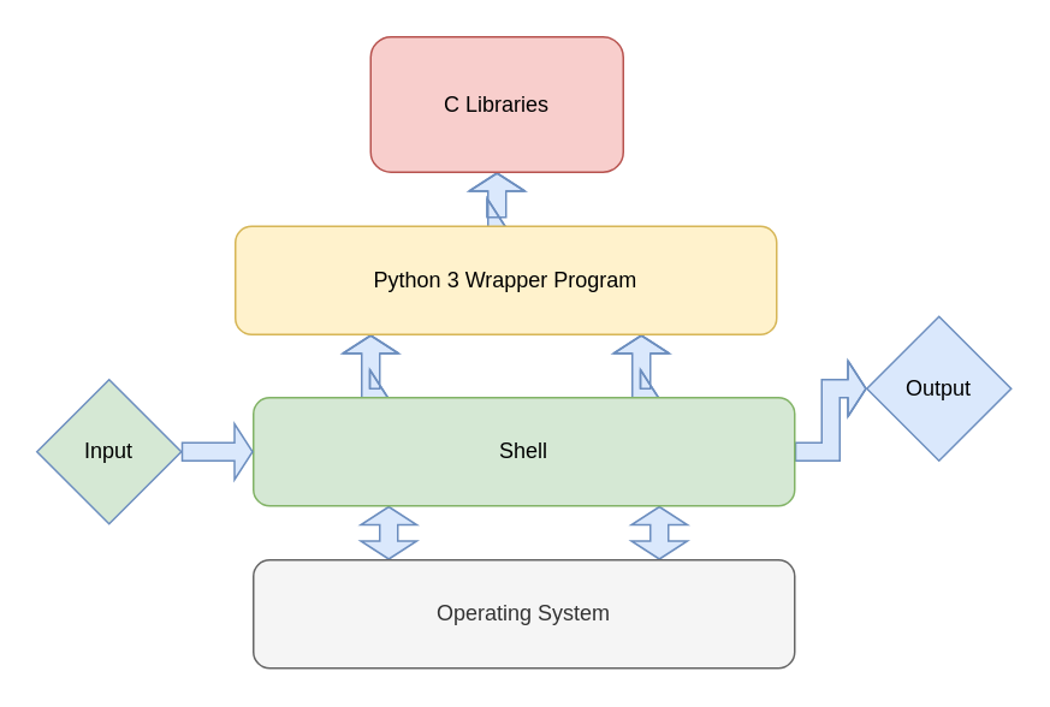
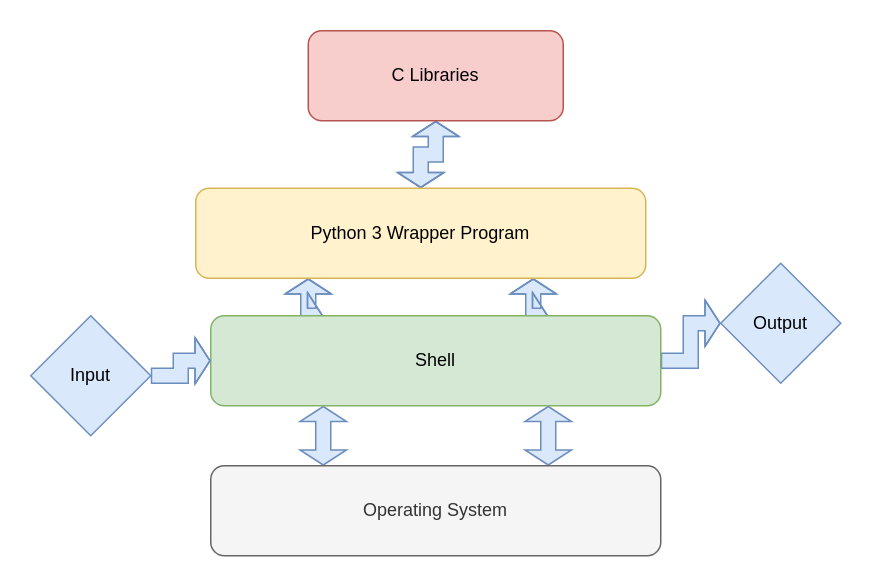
  <mxCell id="0" />
  <mxCell id="1" parent="0" />
  <mxCell id="2" style="edgeStyle=orthogonalEdgeStyle;rounded=0;orthogonalLoop=1;jettySize=auto;html=1;exitX=0.25;exitY=0;exitDx=0;exitDy=0;entryX=0.25;entryY=1;entryDx=0;entryDy=0;shape=flexArrow;startArrow=block;startSize=3;endSize=3;fillColor=#dae8fc;strokeColor=#6c8ebf;" parent="1" source="4" target="8" edge="1"><mxGeometry relative="1" as="geometry" /></mxCell>
  <mxCell id="3" style="edgeStyle=orthogonalEdgeStyle;shape=flexArrow;rounded=0;orthogonalLoop=1;jettySize=auto;html=1;exitX=0.75;exitY=0;exitDx=0;exitDy=0;entryX=0.75;entryY=1;entryDx=0;entryDy=0;startArrow=block;startSize=3;endSize=3;fillColor=#dae8fc;strokeColor=#6c8ebf;" parent="1" source="4" target="8" edge="1"><mxGeometry relative="1" as="geometry" /></mxCell>
  <mxCell id="4" value="Operating System" style="rounded=1;whiteSpace=wrap;html=1;fillColor=#f5f5f5;strokeColor=#666666;fontColor=#333333;" parent="1" vertex="1"><mxGeometry x="140" y="310" width="300" height="60" as="geometry" /></mxCell>
  <mxCell id="5" style="edgeStyle=orthogonalEdgeStyle;shape=flexArrow;rounded=0;orthogonalLoop=1;jettySize=auto;html=1;exitX=0.25;exitY=0;exitDx=0;exitDy=0;entryX=0.25;entryY=1;entryDx=0;entryDy=0;startArrow=block;startSize=3;endSize=3;fillColor=#dae8fc;strokeColor=#6c8ebf;" parent="1" source="8" target="10" edge="1"><mxGeometry relative="1" as="geometry" /></mxCell>
  <mxCell id="6" style="edgeStyle=orthogonalEdgeStyle;shape=flexArrow;rounded=0;orthogonalLoop=1;jettySize=auto;html=1;exitX=0.75;exitY=0;exitDx=0;exitDy=0;entryX=0.75;entryY=1;entryDx=0;entryDy=0;startArrow=block;startSize=3;endSize=3;fillColor=#dae8fc;strokeColor=#6c8ebf;" parent="1" source="8" target="10" edge="1"><mxGeometry relative="1" as="geometry" /></mxCell>
  <mxCell id="7" style="edgeStyle=orthogonalEdgeStyle;shape=flexArrow;rounded=0;orthogonalLoop=1;jettySize=auto;html=1;exitX=1;exitY=0.5;exitDx=0;exitDy=0;entryX=0;entryY=0.5;entryDx=0;entryDy=0;startArrow=none;startFill=0;startSize=3;endSize=3;fillColor=#dae8fc;strokeColor=#6c8ebf;" parent="1" source="8" target="14" edge="1"><mxGeometry relative="1" as="geometry" /></mxCell>
- <mxCell id="8" value="Shell" style="rounded=1;whiteSpace=wrap;html=1;fillColor=#d5e8d4;strokeColor=#82b366;" parent="1" vertex="1"><mxGeometry x="140" y="220" width="300" height="60" as="geometry" /></mxCell>
+ <mxCell id="8" value="Shell" style="rounded=1;whiteSpace=wrap;html=1;fillColor=#d5e8d4;strokeColor=#82b366;" parent="1" vertex="1"><mxGeometry x="140" y="210" width="300" height="60" as="geometry" /></mxCell>
  <mxCell id="9" style="edgeStyle=orthogonalEdgeStyle;shape=flexArrow;rounded=0;orthogonalLoop=1;jettySize=auto;html=1;exitX=0.5;exitY=0;exitDx=0;exitDy=0;entryX=0.5;entryY=1;entryDx=0;entryDy=0;startArrow=block;startFill=0;startSize=3;endSize=3;fillColor=#dae8fc;strokeColor=#6c8ebf;" parent="1" source="10" target="11" edge="1"><mxGeometry relative="1" as="geometry" /></mxCell>
  <mxCell id="10" value="Python 3 Wrapper Program" style="rounded=1;whiteSpace=wrap;html=1;fillColor=#fff2cc;strokeColor=#d6b656;" parent="1" vertex="1"><mxGeometry x="130" y="125" width="300" height="60" as="geometry" /></mxCell>
- <mxCell id="11" value="C Libraries" style="rounded=1;whiteSpace=wrap;html=1;fillColor=#f8cecc;strokeColor=#b85450;" parent="1" vertex="1"><mxGeometry x="205" y="20" width="140" height="75" as="geometry" /></mxCell>
+ <mxCell id="11" value="C Libraries" style="rounded=1;whiteSpace=wrap;html=1;fillColor=#f8cecc;strokeColor=#b85450;" parent="1" vertex="1"><mxGeometry x="205" y="20" width="170" height="60" as="geometry" /></mxCell>
  <mxCell id="12" style="edgeStyle=orthogonalEdgeStyle;shape=flexArrow;rounded=0;orthogonalLoop=1;jettySize=auto;html=1;exitX=1;exitY=0.5;exitDx=0;exitDy=0;entryX=0;entryY=0.5;entryDx=0;entryDy=0;startArrow=none;startSize=3;endSize=3;startFill=0;fillColor=#dae8fc;strokeColor=#6c8ebf;" parent="1" source="13" target="8" edge="1"><mxGeometry relative="1" as="geometry" /></mxCell>
- <mxCell id="13" value="Input" style="rhombus;whiteSpace=wrap;html=1;fillColor=#d5e8d4;strokeColor=#6c8ebf;" parent="1" vertex="1"><mxGeometry x="20" y="210" width="80" height="80" as="geometry" /></mxCell>
+ <mxCell id="13" value="Input" style="rhombus;whiteSpace=wrap;html=1;fillColor=#dae8fc;strokeColor=#6c8ebf;" parent="1" vertex="1"><mxGeometry x="20" y="210" width="80" height="80" as="geometry" /></mxCell>
  <mxCell id="14" value="Output" style="rhombus;whiteSpace=wrap;html=1;fillColor=#dae8fc;strokeColor=#6c8ebf;" parent="1" vertex="1"><mxGeometry x="480" y="175" width="80" height="80" as="geometry" /></mxCell>
